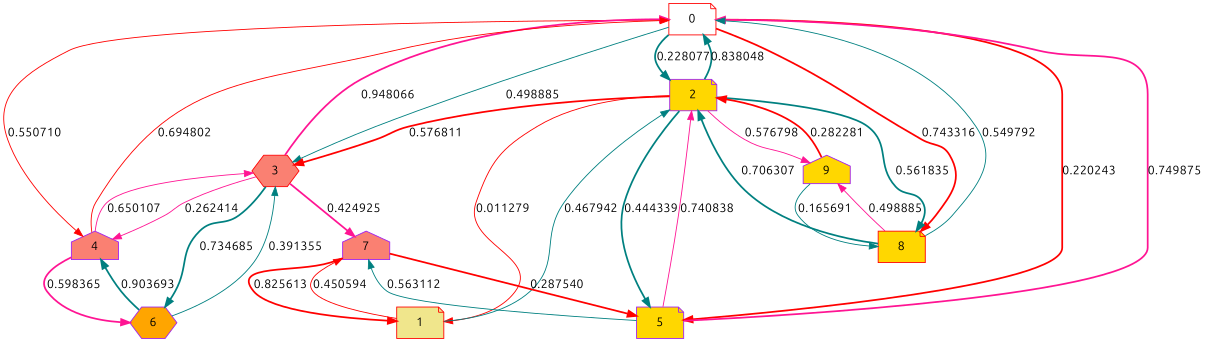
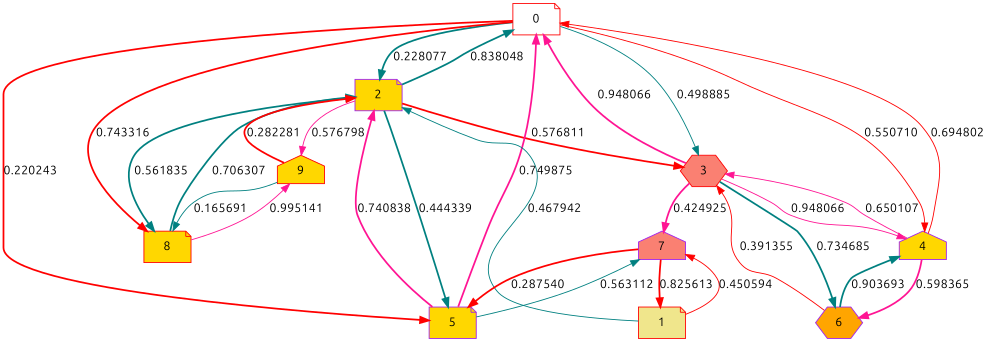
  digraph {
    fontname=Ubuntu
    node [color=red fillcolor=gold fontname=Ubuntu shape=note style=filled]
    edge [color=teal fontname=Ubuntu style=bold]
    0 [fillcolor=white]
    2 [color=purple]
    3 [fillcolor=salmon shape=hexagon]
-   4 [color=purple fillcolor=salmon shape=house]
+   4 [color=purple shape=house]
    5 [color=purple]
    8
    1 [fillcolor=khaki]
-   9 [color=purple shape=house]
+   9 [shape=house]
    6 [color=purple fillcolor=orange shape=hexagon]
    7 [color=purple fillcolor=salmon shape=house]
    0 -> 2 [label=0.228077]
    0 -> 3 [label=0.498885 style=solid]
    0 -> 4 [color=red label=0.550710 style=solid]
    0 -> 5 [color=red label=0.220243]
    0 -> 8 [color=red label=0.743316]
    2 -> 0 [label=0.838048]
    2 -> 3 [color=red label=0.576811]
    2 -> 5 [label=0.444339]
    2 -> 8 [label=0.561835]
-   2 -> 1 [color=red label=0.011279 style=solid]
    2 -> 9 [color=deeppink label=0.576798 style=solid]
    3 -> 0 [color=deeppink label=0.948066]
-   3 -> 4 [color=deeppink label=0.262414 style=solid]
+   3 -> 4 [color=deeppink label=0.948066 style=solid]
    3 -> 6 [label=0.734685]
    3 -> 7 [color=deeppink label=0.424925]
    4 -> 0 [color=red label=0.694802 style=solid]
    4 -> 3 [color=deeppink label=0.650107 style=solid]
    4 -> 6 [color=deeppink label=0.598365]
    5 -> 0 [color=deeppink label=0.749875]
-   5 -> 2 [color=deeppink label=0.740838 style=solid]
+   5 -> 2 [color=deeppink label=0.740838]
    5 -> 7 [label=0.563112 style=solid]
-   8 -> 0 [label=0.549792 style=solid]
    8 -> 2 [label=0.706307]
-   8 -> 9 [color=deeppink label=0.498885 style=solid]
+   8 -> 9 [color=deeppink label=0.995141 style=solid]
    1 -> 2 [label=0.467942 style=solid]
    1 -> 7 [color=red label=0.450594 style=solid]
    9 -> 2 [color=red label=0.282281]
    9 -> 8 [label=0.165691 style=solid]
-   6 -> 3 [label=0.391355 style=solid]
+   6 -> 3 [color=red label=0.391355 style=solid]
    6 -> 4 [label=0.903693]
    7 -> 5 [color=red label=0.287540]
    7 -> 1 [color=red label=0.825613]
  }
